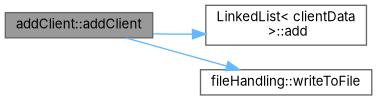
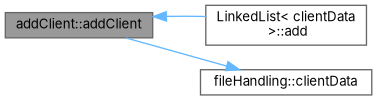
  digraph {
    fontname=Inter
    rankdir=LR
    node [color=grey40 fillcolor=white fontname=Inter fontsize=10 shape=box style=filled]
    edge [color=steelblue1 fontname=Inter fontsize=10 labelfontname=Helvetica labelfontsize=10 style=solid]
    n1 [color=gray40 fillcolor=grey60 fontcolor=black height=0.2 label="addClient::addClient" width=0.4]
    n2 [height=0.2 label="LinkedList\< clientData\l \>::add" width=0.4]
-   n3 [height=0.2 label="fileHandling::writeToFile" width=0.4]
-   n1 -> n2
+   n3 [height=0.2 label="fileHandling::clientData" width=0.4]
+   n2 -> n1
    n1 -> n3
  }
